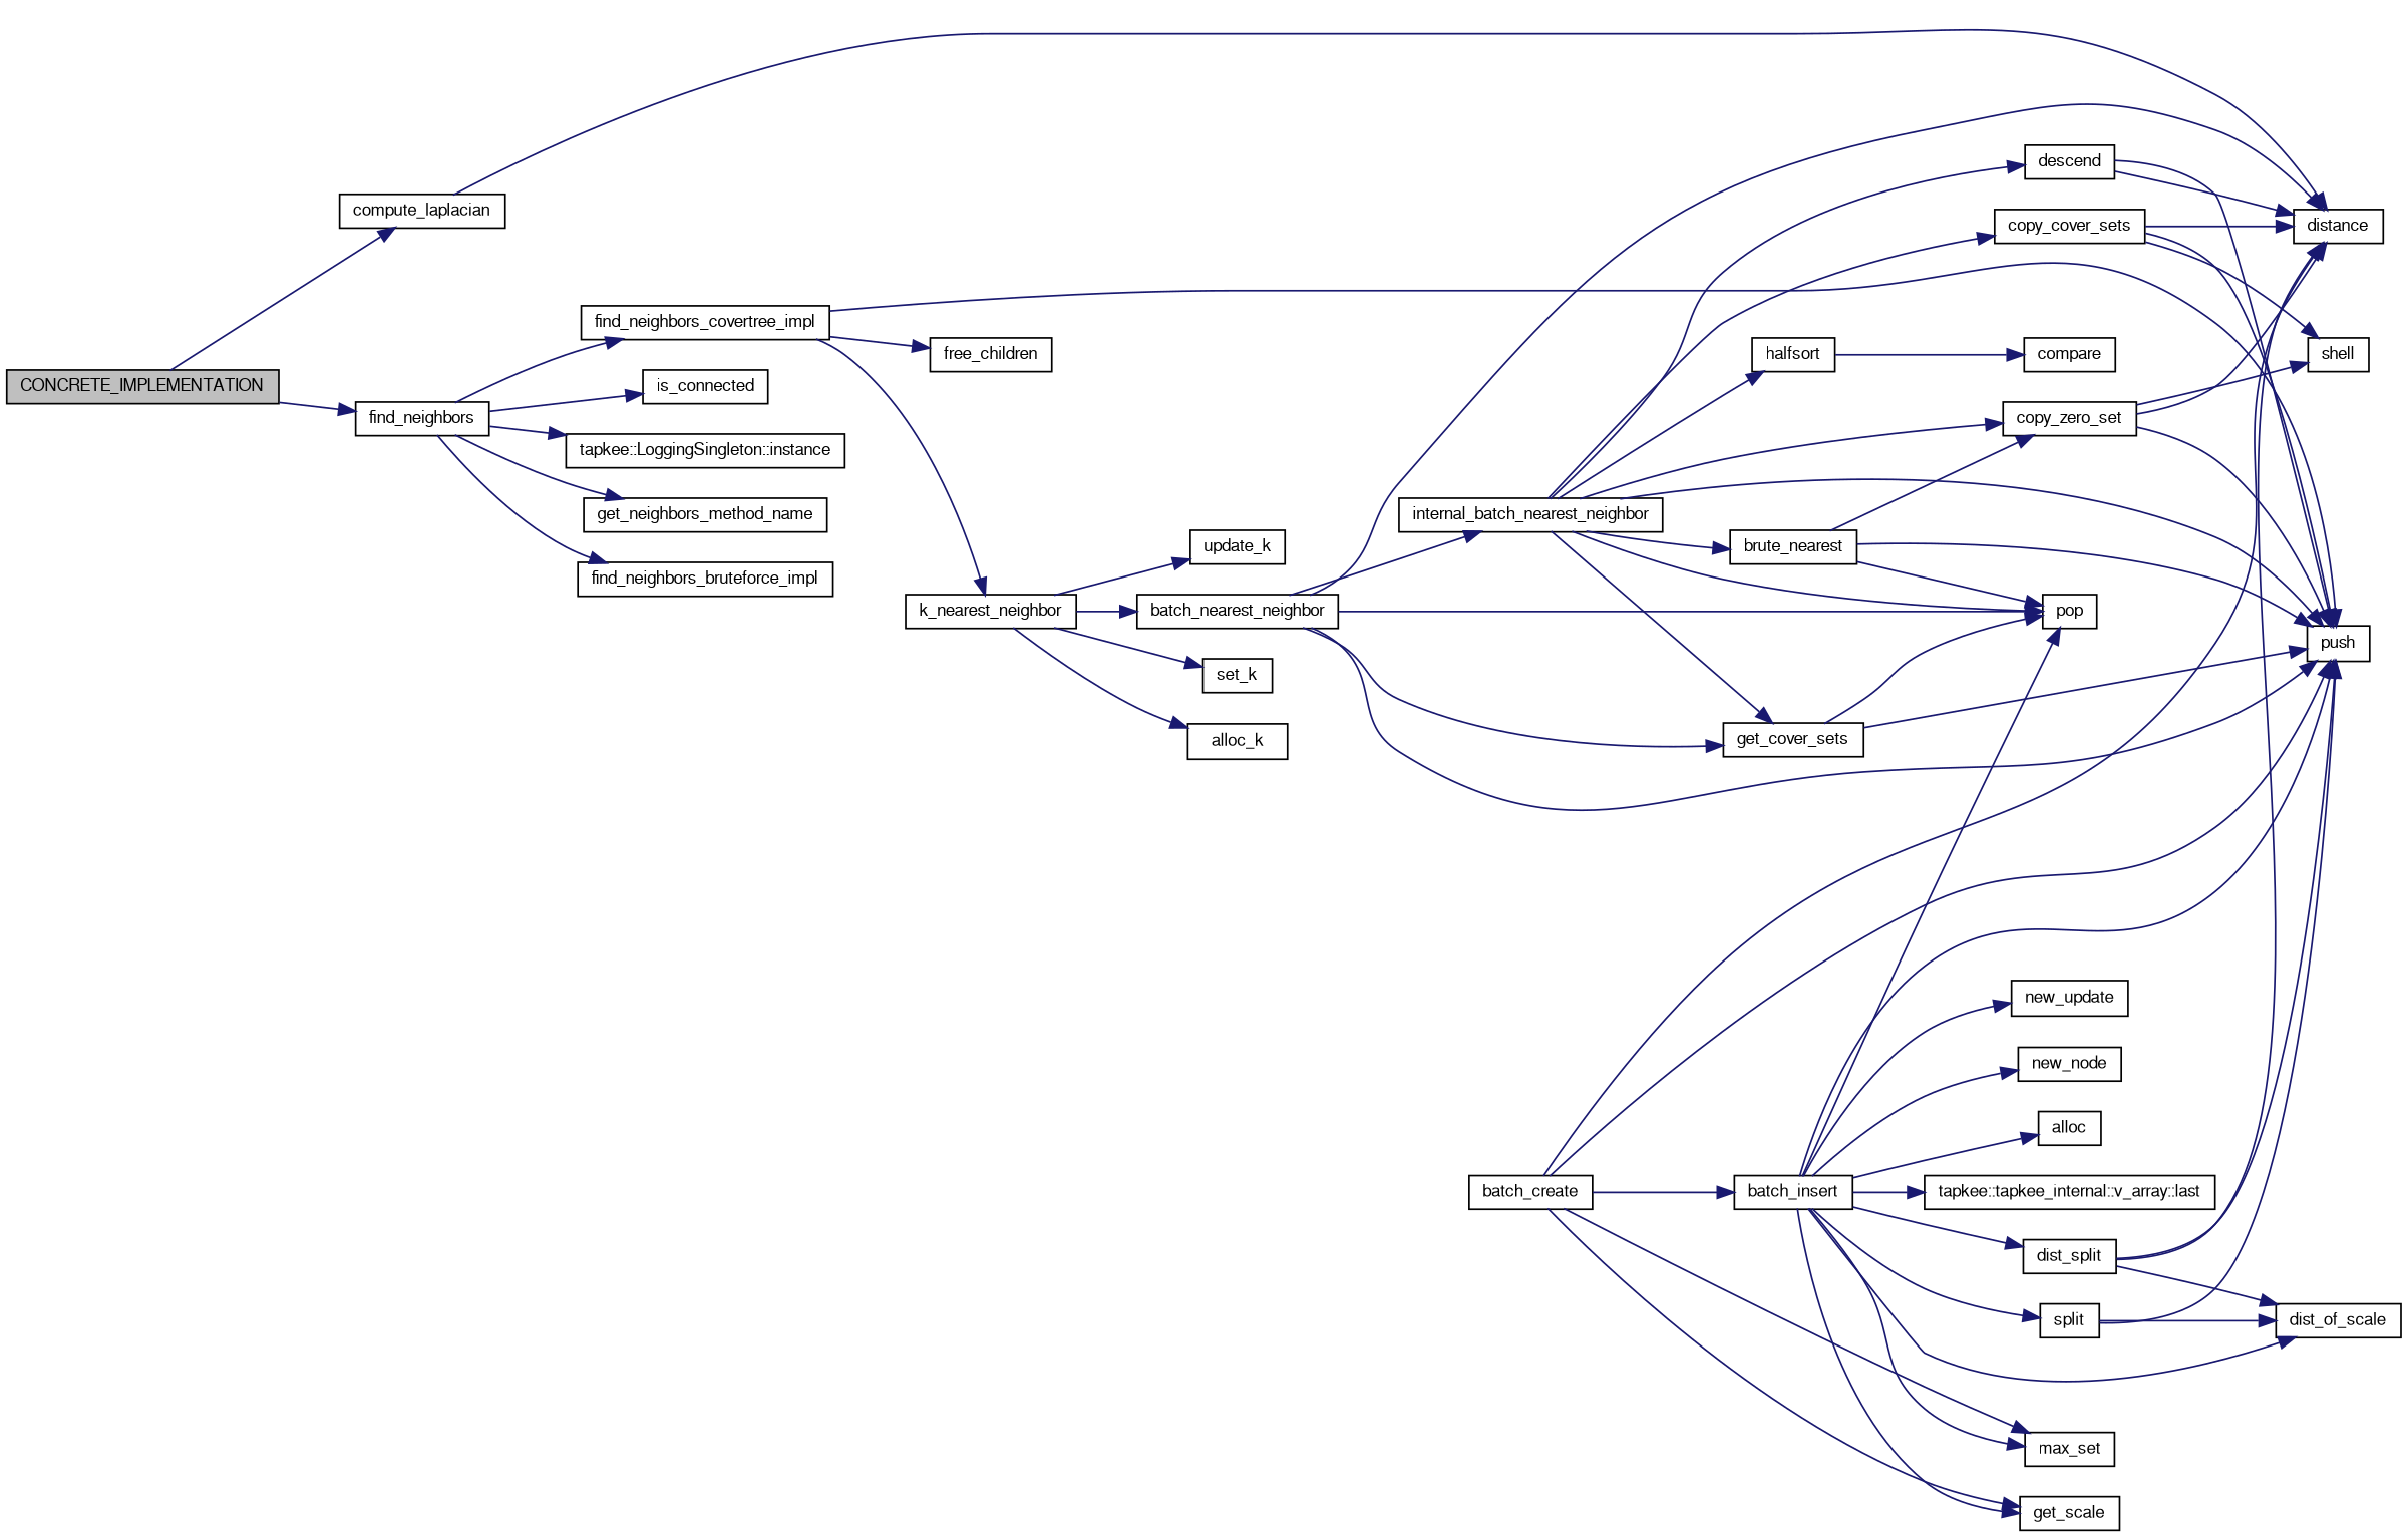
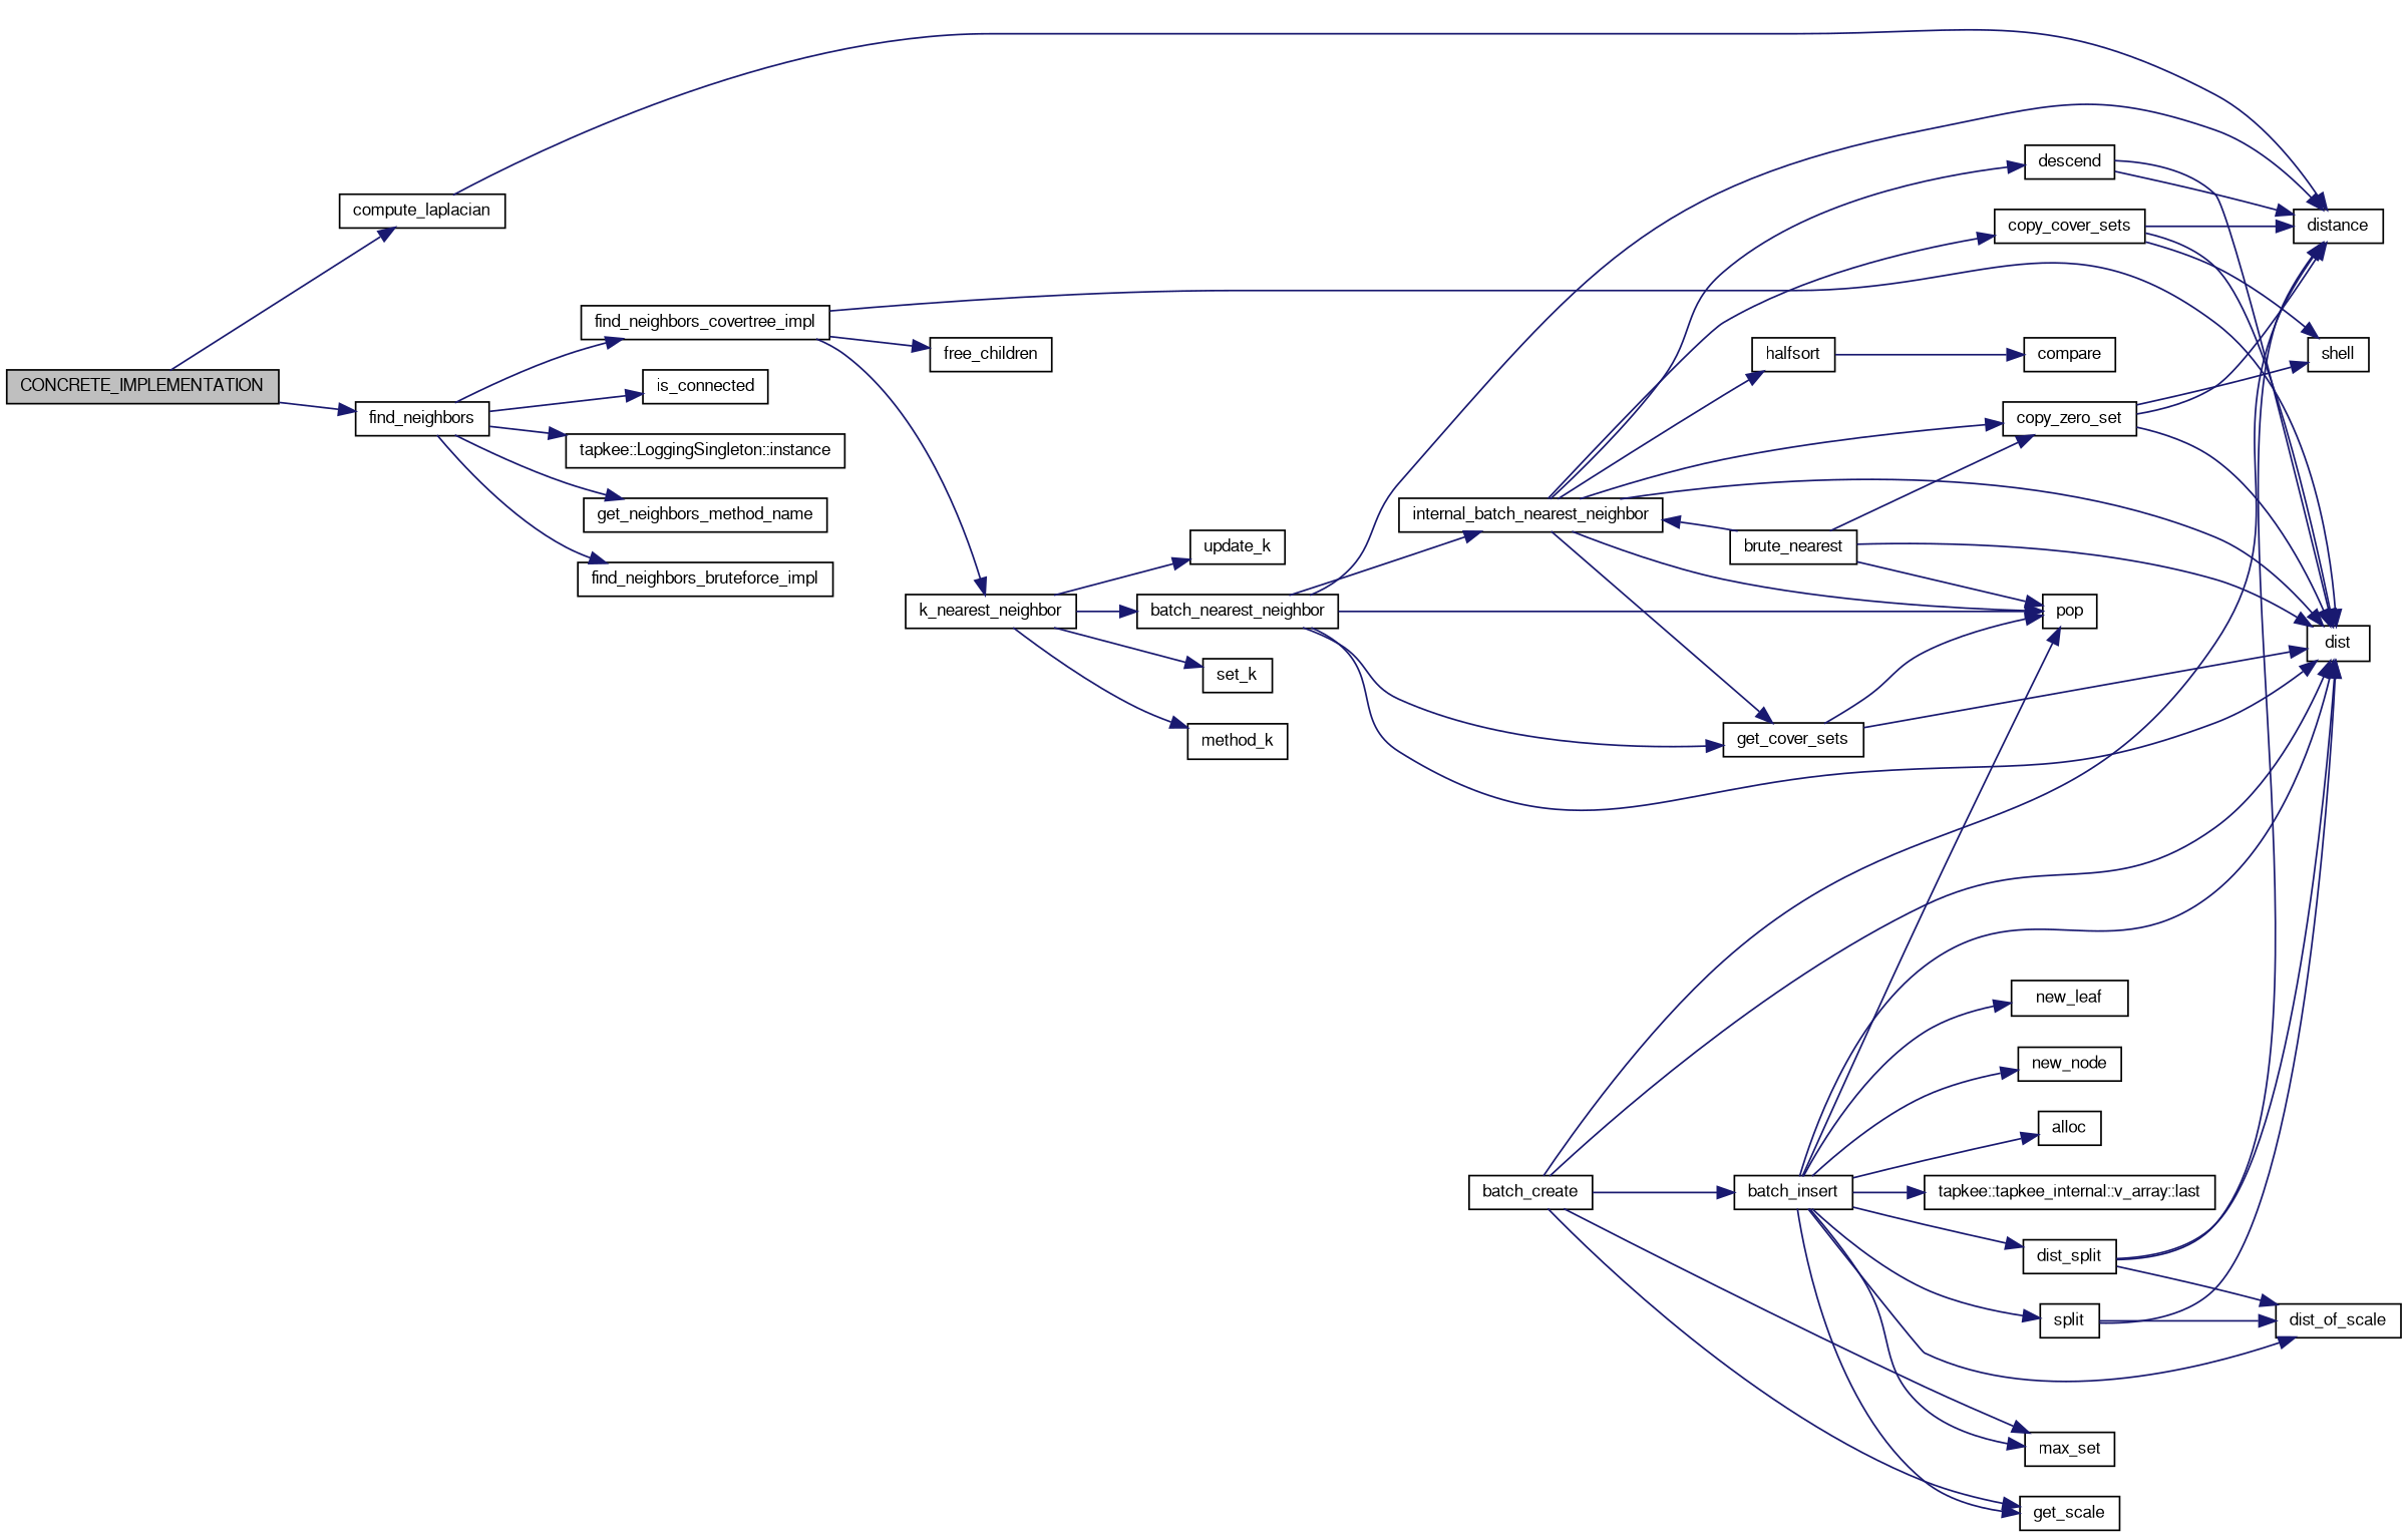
  digraph {
    rankdir=LR
    node [color=black fillcolor=white fontname=FreeSans fontsize=10 shape=record style=filled]
    edge [color=midnightblue fontname=FreeSans fontsize=10 labelfontname=FreeSans labelfontsize=10 style=solid]
    n1 [fillcolor=grey75 fontcolor=black height=0.2 label=CONCRETE_IMPLEMENTATION width=0.4]
    n2 [height=0.2 label=find_neighbors width=0.4]
    n3 [height=0.2 label=compute_laplacian width=0.4]
    n4 [height=0.2 label="tapkee::LoggingSingleton::instance" width=0.4]
    n5 [height=0.2 label=get_neighbors_method_name width=0.4]
    n6 [height=0.2 label=find_neighbors_bruteforce_impl width=0.4]
    n7 [height=0.2 label=find_neighbors_covertree_impl width=0.4]
    n8 [height=0.2 label=is_connected width=0.4]
    n9 [height=0.2 label=distance width=0.4]
-   n10 [height=0.2 label=push width=0.4]
+   n10 [height=0.2 label=dist width=0.4]
    n11 [height=0.2 label=k_nearest_neighbor width=0.4]
    n12 [height=0.2 label=free_children width=0.4]
    n13 [height=0.2 label=batch_create width=0.4]
    n14 [height=0.2 label=max_set width=0.4]
    n15 [height=0.2 label=batch_insert width=0.4]
    n16 [height=0.2 label=get_scale width=0.4]
    n17 [height=0.2 label=update_k width=0.4]
    n18 [height=0.2 label=set_k width=0.4]
-   n19 [height=0.2 label=alloc_k width=0.4]
+   n19 [height=0.2 label=method_k width=0.4]
    n20 [height=0.2 label=batch_nearest_neighbor width=0.4]
-   n21 [height=0.2 label=new_update width=0.4]
+   n21 [height=0.2 label=new_leaf width=0.4]
    n22 [height=0.2 label=new_node width=0.4]
    n23 [height=0.2 label=alloc width=0.4]
    n24 [height=0.2 label=pop width=0.4]
    n25 [height=0.2 label=split width=0.4]
    n26 [height=0.2 label=dist_of_scale width=0.4]
    n27 [height=0.2 label=dist_split width=0.4]
    n28 [height=0.2 label="tapkee::tapkee_internal::v_array::last" width=0.4]
    n29 [height=0.2 label=get_cover_sets width=0.4]
    n30 [height=0.2 label=internal_batch_nearest_neighbor width=0.4]
    n31 [height=0.2 label=brute_nearest width=0.4]
    n32 [height=0.2 label=copy_zero_set width=0.4]
    n33 [height=0.2 label=copy_cover_sets width=0.4]
    n34 [height=0.2 label=halfsort width=0.4]
    n35 [height=0.2 label=descend width=0.4]
    n36 [height=0.2 label=shell width=0.4]
    n37 [height=0.2 label=compare width=0.4]
    n1 -> n2
    n1 -> n3
    n2 -> n4
    n2 -> n5
    n2 -> n6
    n2 -> n7
    n2 -> n8
    n3 -> n9
    n7 -> n10
    n7 -> n11
    n7 -> n12
    n11 -> n17
    n11 -> n18
    n11 -> n19
    n11 -> n20
    n13 -> n9
    n13 -> n10
    n13 -> n14
    n13 -> n15
    n13 -> n16
    n15 -> n10
    n15 -> n14
    n15 -> n16
    n15 -> n21
    n15 -> n22
    n15 -> n23
    n15 -> n24
    n15 -> n25
    n15 -> n26
    n15 -> n27
    n15 -> n28
    n20 -> n9
    n20 -> n10
    n20 -> n24
    n20 -> n29
    n20 -> n30
    n25 -> n10
    n25 -> n26
    n27 -> n9
    n27 -> n10
    n27 -> n26
    n29 -> n10
    n29 -> n24
    n30 -> n10
    n30 -> n24
    n30 -> n29
-   n30 -> n31
+   n31 -> n30
    n30 -> n32
    n30 -> n33
    n30 -> n34
    n30 -> n35
    n31 -> n10
    n31 -> n24
    n31 -> n32
    n32 -> n9
    n32 -> n10
    n32 -> n36
    n33 -> n9
    n33 -> n10
    n33 -> n36
    n34 -> n37
    n35 -> n9
    n35 -> n10
  }
